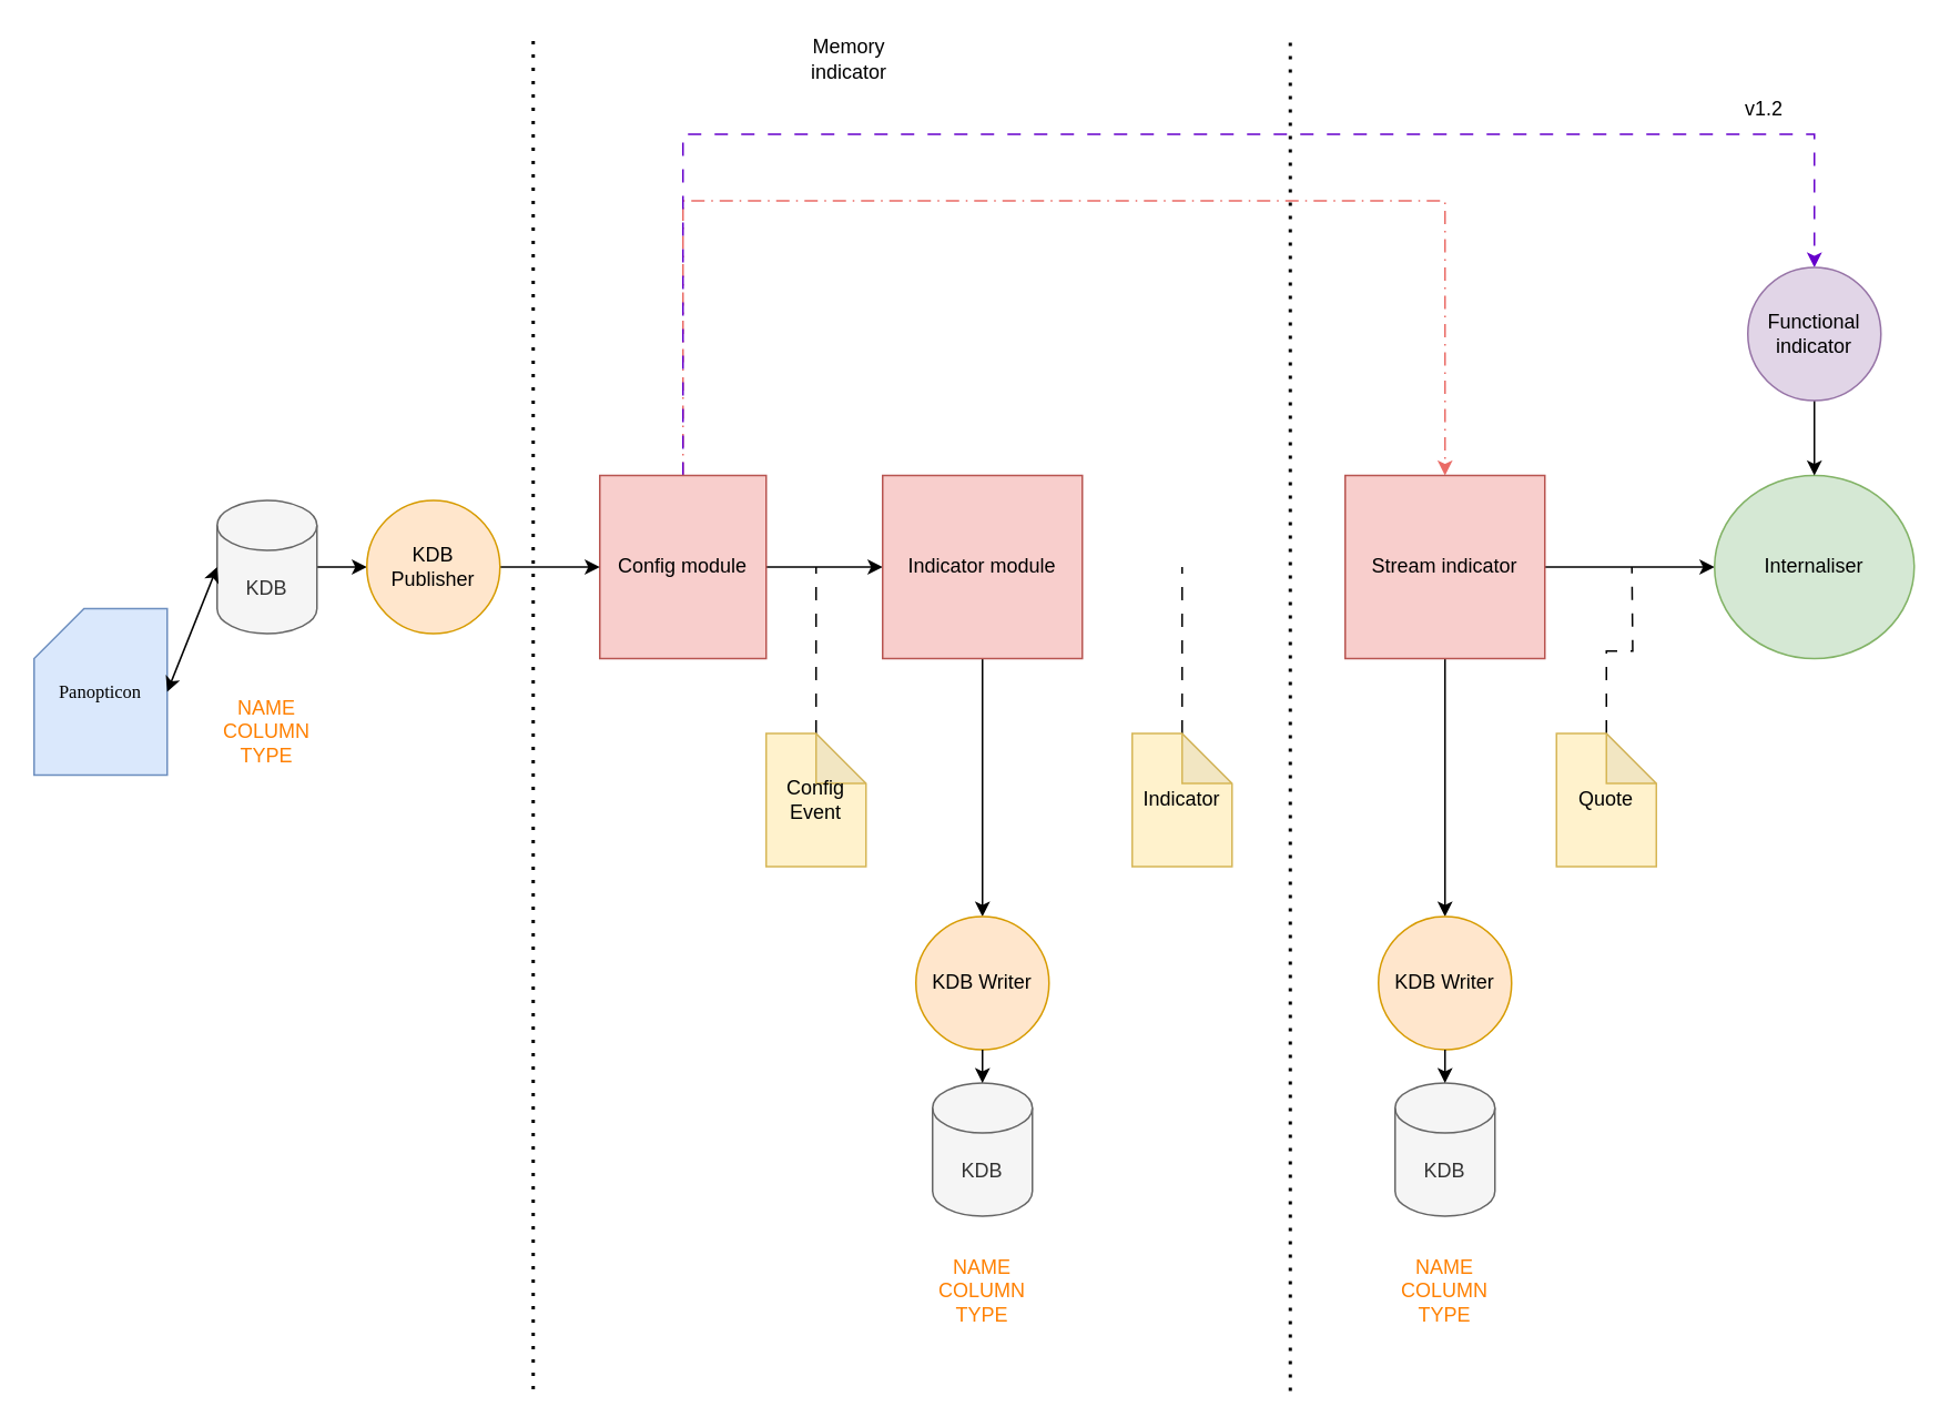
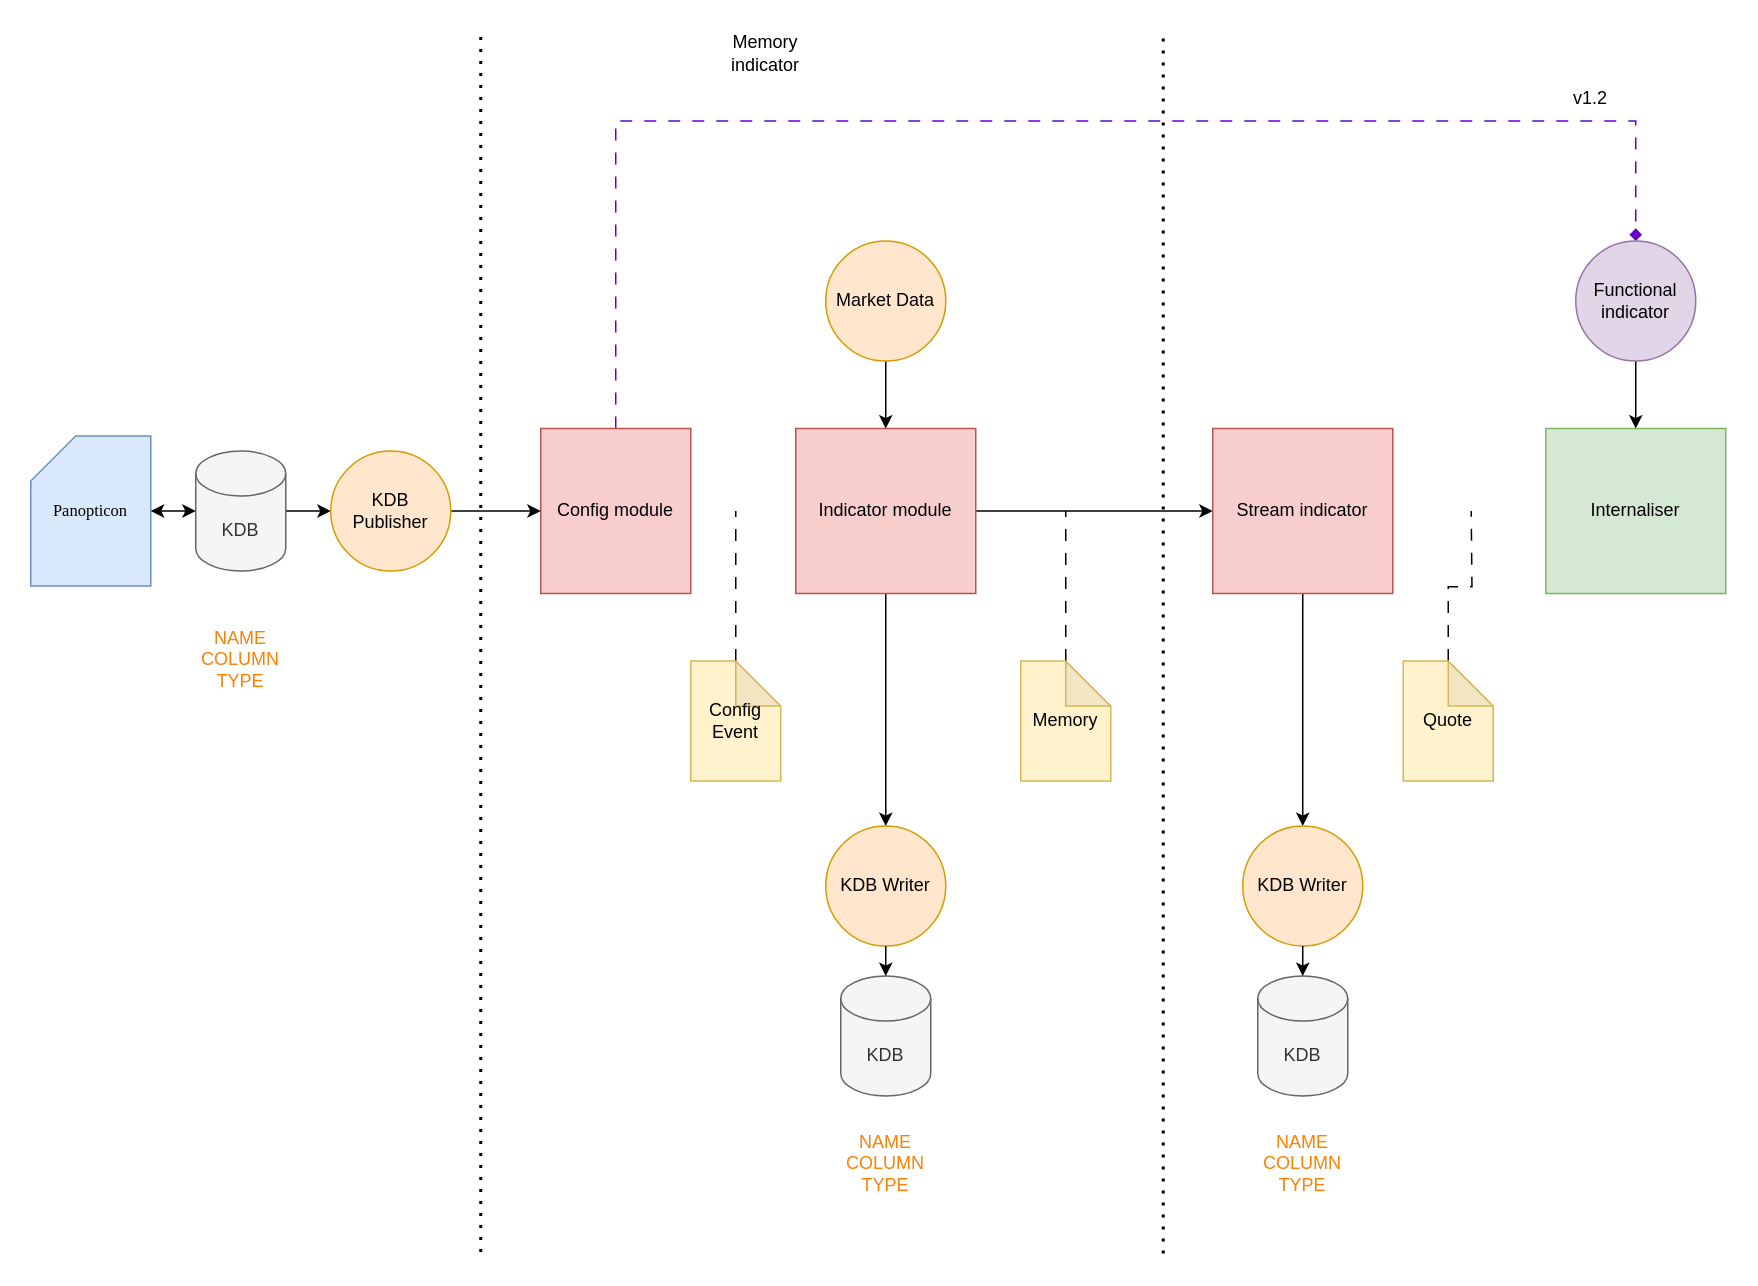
  <mxCell id="0" />
  <mxCell id="1" parent="0" />
  <mxCell id="2" style="edgeStyle=orthogonalEdgeStyle;rounded=0;orthogonalLoop=1;jettySize=auto;html=1;exitX=1;exitY=0.5;exitDx=0;exitDy=0;exitPerimeter=0;" parent="1" source="3" target="17" edge="1"><mxGeometry relative="1" as="geometry" /></mxCell>
  <mxCell id="3" value="KDB" style="shape=cylinder3;whiteSpace=wrap;html=1;boundedLbl=1;backgroundOutline=1;size=15;fillColor=#f5f5f5;fontColor=#333333;strokeColor=#666666;" parent="1" vertex="1"><mxGeometry x="130" y="300" width="60" height="80" as="geometry" /></mxCell>
- <mxCell id="4" style="edgeStyle=orthogonalEdgeStyle;rounded=0;orthogonalLoop=1;jettySize=auto;html=1;exitX=1;exitY=0.5;exitDx=0;exitDy=0;entryX=0;entryY=0.5;entryDx=0;entryDy=0;" parent="1" source="7" target="10" edge="1"><mxGeometry relative="1" as="geometry" /></mxCell>
- <mxCell id="5" style="edgeStyle=orthogonalEdgeStyle;rounded=0;orthogonalLoop=1;jettySize=auto;html=1;exitX=0.5;exitY=0;exitDx=0;exitDy=0;entryX=0.5;entryY=0;entryDx=0;entryDy=0;dashed=1;dashPattern=8 4 1 4;strokeColor=#EA6B66;" parent="1" source="7" target="13" edge="1"><mxGeometry relative="1" as="geometry"><Array as="points"><mxPoint x="410" y="120" /><mxPoint x="868" y="120" /></Array></mxGeometry></mxCell>
- <mxCell id="6" style="edgeStyle=orthogonalEdgeStyle;rounded=0;orthogonalLoop=1;jettySize=auto;html=1;exitX=0.5;exitY=0;exitDx=0;exitDy=0;entryX=0.5;entryY=0;entryDx=0;entryDy=0;strokeColor=#6600CC;dashed=1;dashPattern=8 8;" parent="1" source="7" target="39" edge="1"><mxGeometry relative="1" as="geometry"><Array as="points"><mxPoint x="410" y="80" /><mxPoint x="1090" y="80" /></Array></mxGeometry></mxCell>
+ <mxCell id="6" style="edgeStyle=orthogonalEdgeStyle;rounded=0;orthogonalLoop=1;jettySize=auto;html=1;exitX=0.5;exitY=0;exitDx=0;exitDy=0;entryX=0.5;entryY=0;entryDx=0;entryDy=0;strokeColor=#6600CC;dashed=1;dashPattern=8 8;endArrow=diamond;" parent="1" source="7" target="39" edge="1"><mxGeometry relative="1" as="geometry"><Array as="points"><mxPoint x="410" y="80" /><mxPoint x="1090" y="80" /></Array></mxGeometry></mxCell>
  <mxCell id="7" value="Config module" style="rounded=0;whiteSpace=wrap;html=1;fillColor=#f8cecc;strokeColor=#b85450;" parent="1" vertex="1"><mxGeometry x="360" y="285" width="100" height="110" as="geometry" /></mxCell>
+ <mxCell id="8" style="edgeStyle=orthogonalEdgeStyle;rounded=0;orthogonalLoop=1;jettySize=auto;html=1;exitX=1;exitY=0.5;exitDx=0;exitDy=0;" parent="1" source="10" target="13" edge="1"><mxGeometry relative="1" as="geometry" /></mxCell>
  <mxCell id="9" style="edgeStyle=orthogonalEdgeStyle;rounded=0;orthogonalLoop=1;jettySize=auto;html=1;exitX=0.5;exitY=1;exitDx=0;exitDy=0;entryX=0.5;entryY=0;entryDx=0;entryDy=0;" parent="1" source="10" target="23" edge="1"><mxGeometry relative="1" as="geometry" /></mxCell>
  <mxCell id="10" value="Indicator module" style="rounded=0;whiteSpace=wrap;html=1;fillColor=#f8cecc;strokeColor=#b85450;" parent="1" vertex="1"><mxGeometry x="530" y="285" width="120" height="110" as="geometry" /></mxCell>
  <mxCell id="11" style="edgeStyle=orthogonalEdgeStyle;rounded=0;orthogonalLoop=1;jettySize=auto;html=1;exitX=0.5;exitY=1;exitDx=0;exitDy=0;entryX=0.5;entryY=0;entryDx=0;entryDy=0;" parent="1" source="13" target="15" edge="1"><mxGeometry relative="1" as="geometry" /></mxCell>
- <mxCell id="12" style="edgeStyle=orthogonalEdgeStyle;rounded=0;orthogonalLoop=1;jettySize=auto;html=1;exitX=1;exitY=0.5;exitDx=0;exitDy=0;entryX=0;entryY=0.5;entryDx=0;entryDy=0;" parent="1" source="13" target="19" edge="1"><mxGeometry relative="1" as="geometry" /></mxCell>
  <mxCell id="13" value="Stream indicator" style="rounded=0;whiteSpace=wrap;html=1;fillColor=#f8cecc;strokeColor=#b85450;" parent="1" vertex="1"><mxGeometry x="808" y="285" width="120" height="110" as="geometry" /></mxCell>
  <mxCell id="14" value="KDB" style="shape=cylinder3;whiteSpace=wrap;html=1;boundedLbl=1;backgroundOutline=1;size=15;fillColor=#f5f5f5;fontColor=#333333;strokeColor=#666666;" parent="1" vertex="1"><mxGeometry x="838" y="650" width="60" height="80" as="geometry" /></mxCell>
  <mxCell id="15" value="KDB Writer" style="ellipse;whiteSpace=wrap;html=1;aspect=fixed;fillColor=#ffe6cc;strokeColor=#d79b00;" parent="1" vertex="1"><mxGeometry x="828" y="550" width="80" height="80" as="geometry" /></mxCell>
  <mxCell id="16" style="edgeStyle=orthogonalEdgeStyle;rounded=0;orthogonalLoop=1;jettySize=auto;html=1;exitX=1;exitY=0.5;exitDx=0;exitDy=0;entryX=0;entryY=0.5;entryDx=0;entryDy=0;" parent="1" source="17" target="7" edge="1"><mxGeometry relative="1" as="geometry" /></mxCell>
  <mxCell id="17" value="KDB Publisher" style="ellipse;whiteSpace=wrap;html=1;aspect=fixed;fillColor=#ffe6cc;strokeColor=#d79b00;" parent="1" vertex="1"><mxGeometry x="220" y="300" width="80" height="80" as="geometry" /></mxCell>
- <mxCell id="18" value="&lt;span style=&quot;font-family: verdana; font-size: 11px; text-align: left;&quot;&gt;Panopticon&lt;/span&gt;" style="shape=card;whiteSpace=wrap;html=1;fillColor=#dae8fc;strokeColor=#6c8ebf;" parent="1" vertex="1"><mxGeometry x="20" y="365" width="80" height="100" as="geometry" /></mxCell>
- <mxCell id="19" value="Internaliser" style="ellipse;whiteSpace=wrap;html=1;fillColor=#d5e8d4;strokeColor=#82b366;" parent="1" vertex="1"><mxGeometry x="1030" y="285" width="120" height="110" as="geometry" /></mxCell>
+ <mxCell id="18" value="&lt;span style=&quot;font-family: verdana; font-size: 11px; text-align: left;&quot;&gt;Panopticon&lt;/span&gt;" style="shape=card;whiteSpace=wrap;html=1;fillColor=#dae8fc;strokeColor=#6c8ebf;" parent="1" vertex="1"><mxGeometry x="20" y="290" width="80" height="100" as="geometry" /></mxCell>
+ <mxCell id="19" value="Internaliser" style="rounded=0;whiteSpace=wrap;html=1;fillColor=#d5e8d4;strokeColor=#82b366;" parent="1" vertex="1"><mxGeometry x="1030" y="285" width="120" height="110" as="geometry" /></mxCell>
+ <mxCell id="20" style="edgeStyle=orthogonalEdgeStyle;rounded=0;orthogonalLoop=1;jettySize=auto;html=1;exitX=0.5;exitY=1;exitDx=0;exitDy=0;entryX=0.5;entryY=0;entryDx=0;entryDy=0;" parent="1" source="21" target="10" edge="1"><mxGeometry relative="1" as="geometry" /></mxCell>
+ <mxCell id="21" value="Market Data" style="ellipse;whiteSpace=wrap;html=1;aspect=fixed;fillColor=#ffe6cc;strokeColor=#d79b00;" parent="1" vertex="1"><mxGeometry x="550" y="160" width="80" height="80" as="geometry" /></mxCell>
  <mxCell id="22" value="KDB" style="shape=cylinder3;whiteSpace=wrap;html=1;boundedLbl=1;backgroundOutline=1;size=15;fillColor=#f5f5f5;fontColor=#333333;strokeColor=#666666;" parent="1" vertex="1"><mxGeometry x="560" y="650" width="60" height="80" as="geometry" /></mxCell>
  <mxCell id="23" value="KDB Writer" style="ellipse;whiteSpace=wrap;html=1;aspect=fixed;fillColor=#ffe6cc;strokeColor=#d79b00;" parent="1" vertex="1"><mxGeometry x="550" y="550" width="80" height="80" as="geometry" /></mxCell>
  <mxCell id="24" style="edgeStyle=orthogonalEdgeStyle;rounded=0;orthogonalLoop=1;jettySize=auto;html=1;exitX=0.5;exitY=1;exitDx=0;exitDy=0;entryX=0.5;entryY=0;entryDx=0;entryDy=0;entryPerimeter=0;" parent="1" source="23" target="22" edge="1"><mxGeometry relative="1" as="geometry" /></mxCell>
  <mxCell id="25" style="edgeStyle=orthogonalEdgeStyle;rounded=0;orthogonalLoop=1;jettySize=auto;html=1;exitX=0.5;exitY=1;exitDx=0;exitDy=0;entryX=0.5;entryY=0;entryDx=0;entryDy=0;entryPerimeter=0;" parent="1" source="15" target="14" edge="1"><mxGeometry relative="1" as="geometry" /></mxCell>
  <mxCell id="26" value="" style="endArrow=none;dashed=1;html=1;dashPattern=1 3;strokeWidth=2;rounded=0;" parent="1" edge="1"><mxGeometry width="50" height="50" relative="1" as="geometry"><mxPoint x="320" y="834" as="sourcePoint" /><mxPoint x="320" y="20" as="targetPoint" /></mxGeometry></mxCell>
  <mxCell id="27" value="" style="endArrow=none;dashed=1;html=1;dashPattern=1 3;strokeWidth=2;rounded=0;" parent="1" edge="1"><mxGeometry width="50" height="50" relative="1" as="geometry"><mxPoint x="775" y="835" as="sourcePoint" /><mxPoint x="775" y="20" as="targetPoint" /></mxGeometry></mxCell>
  <mxCell id="28" style="edgeStyle=orthogonalEdgeStyle;rounded=0;orthogonalLoop=1;jettySize=auto;html=1;endArrow=none;endFill=0;dashed=1;dashPattern=8 8;" parent="1" source="29" edge="1"><mxGeometry relative="1" as="geometry"><mxPoint x="710" y="340" as="targetPoint" /></mxGeometry></mxCell>
- <mxCell id="29" value="Indicator" style="shape=note;whiteSpace=wrap;html=1;backgroundOutline=1;darkOpacity=0.05;fillColor=#fff2cc;strokeColor=#d6b656;" parent="1" vertex="1"><mxGeometry x="680" y="440" width="60" height="80" as="geometry" /></mxCell>
+ <mxCell id="29" value="Memory" style="shape=note;whiteSpace=wrap;html=1;backgroundOutline=1;darkOpacity=0.05;fillColor=#fff2cc;strokeColor=#d6b656;" parent="1" vertex="1"><mxGeometry x="680" y="440" width="60" height="80" as="geometry" /></mxCell>
  <mxCell id="30" style="edgeStyle=orthogonalEdgeStyle;rounded=0;orthogonalLoop=1;jettySize=auto;html=1;exitX=0;exitY=0;exitDx=30;exitDy=0;exitPerimeter=0;endArrow=none;endFill=0;dashed=1;dashPattern=8 8;" parent="1" source="31" edge="1"><mxGeometry relative="1" as="geometry"><mxPoint x="980.316" y="340" as="targetPoint" /></mxGeometry></mxCell>
  <mxCell id="31" value="Quote" style="shape=note;whiteSpace=wrap;html=1;backgroundOutline=1;darkOpacity=0.05;fillColor=#fff2cc;strokeColor=#d6b656;" parent="1" vertex="1"><mxGeometry x="935" y="440" width="60" height="80" as="geometry" /></mxCell>
  <mxCell id="32" style="edgeStyle=orthogonalEdgeStyle;rounded=0;orthogonalLoop=1;jettySize=auto;html=1;endArrow=none;endFill=0;dashed=1;dashPattern=8 8;" parent="1" source="33" edge="1"><mxGeometry relative="1" as="geometry"><mxPoint x="490" y="340" as="targetPoint" /></mxGeometry></mxCell>
  <mxCell id="33" value="Config Event" style="shape=note;whiteSpace=wrap;html=1;backgroundOutline=1;darkOpacity=0.05;fillColor=#fff2cc;strokeColor=#d6b656;" parent="1" vertex="1"><mxGeometry x="460" y="440" width="60" height="80" as="geometry" /></mxCell>
  <mxCell id="34" value="NAME&lt;div&gt;COLUMN&lt;/div&gt;&lt;div&gt;TYPE&lt;/div&gt;" style="text;html=1;whiteSpace=wrap;strokeColor=none;fillColor=none;align=center;verticalAlign=middle;rounded=0;fontColor=#FF8000;" parent="1" vertex="1"><mxGeometry x="130" y="424" width="60" height="30" as="geometry" /></mxCell>
  <mxCell id="35" value="NAME&lt;div&gt;COLUMN&lt;/div&gt;&lt;div&gt;TYPE&lt;/div&gt;" style="text;html=1;whiteSpace=wrap;strokeColor=none;fillColor=none;align=center;verticalAlign=middle;rounded=0;fontColor=#FF8000;" parent="1" vertex="1"><mxGeometry x="560" y="760" width="60" height="30" as="geometry" /></mxCell>
  <mxCell id="36" value="NAME&lt;div&gt;COLUMN&lt;/div&gt;&lt;div&gt;TYPE&lt;/div&gt;" style="text;html=1;whiteSpace=wrap;strokeColor=none;fillColor=none;align=center;verticalAlign=middle;rounded=0;fontColor=#FF8000;" parent="1" vertex="1"><mxGeometry x="838" y="760" width="60" height="30" as="geometry" /></mxCell>
  <mxCell id="37" value="" style="endArrow=classic;startArrow=classic;html=1;rounded=0;entryX=0;entryY=0.5;entryDx=0;entryDy=0;entryPerimeter=0;exitX=1;exitY=0.5;exitDx=0;exitDy=0;exitPerimeter=0;" parent="1" source="18" target="3" edge="1"><mxGeometry width="50" height="50" relative="1" as="geometry"><mxPoint x="550" y="450" as="sourcePoint" /><mxPoint x="600" y="400" as="targetPoint" /></mxGeometry></mxCell>
  <mxCell id="38" style="edgeStyle=orthogonalEdgeStyle;rounded=0;orthogonalLoop=1;jettySize=auto;html=1;exitX=0.5;exitY=1;exitDx=0;exitDy=0;entryX=0.5;entryY=0;entryDx=0;entryDy=0;" parent="1" source="39" target="19" edge="1"><mxGeometry relative="1" as="geometry" /></mxCell>
  <mxCell id="39" value="Functional indicator" style="ellipse;whiteSpace=wrap;html=1;aspect=fixed;fillColor=#e1d5e7;strokeColor=#9673a6;" parent="1" vertex="1"><mxGeometry x="1050" y="160" width="80" height="80" as="geometry" /></mxCell>
  <mxCell id="40" value="Memory indicator" style="text;html=1;whiteSpace=wrap;strokeColor=none;fillColor=none;align=center;verticalAlign=middle;rounded=0;" parent="1" vertex="1"><mxGeometry x="480" y="20" width="60" height="30" as="geometry" /></mxCell>
  <mxCell id="41" value="v1.2" style="text;html=1;whiteSpace=wrap;strokeColor=none;fillColor=none;align=center;verticalAlign=middle;rounded=0;" vertex="1" parent="1"><mxGeometry x="1030" y="50" width="60" height="30" as="geometry" /></mxCell>
